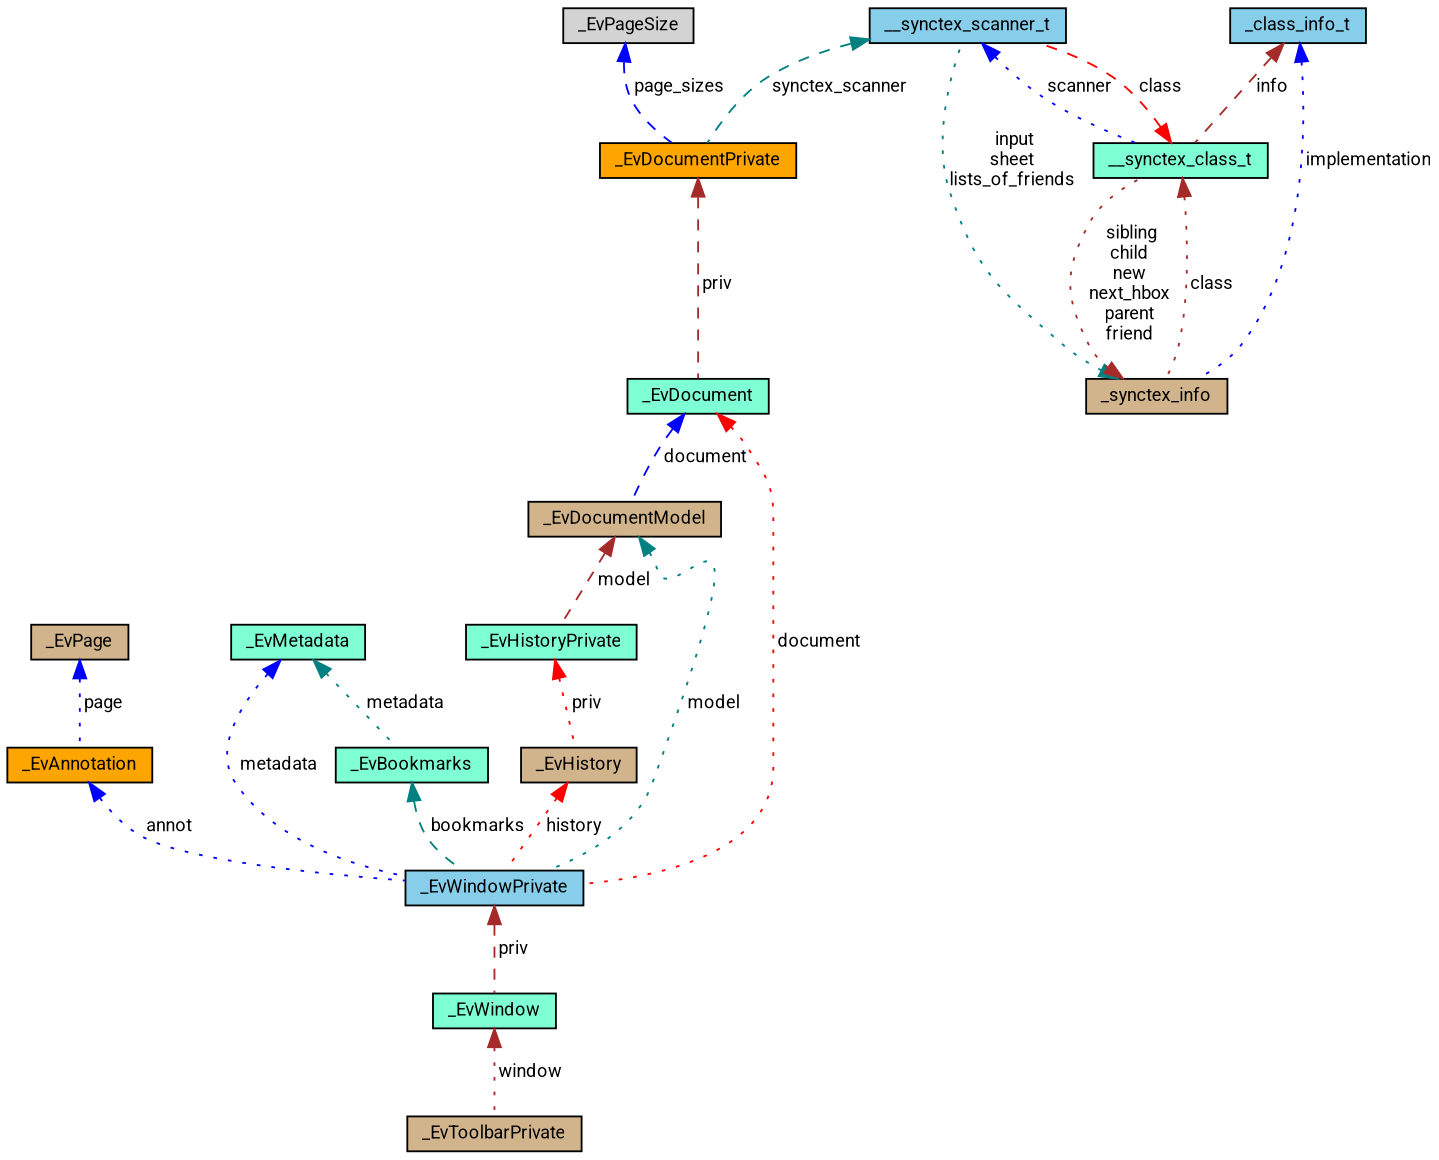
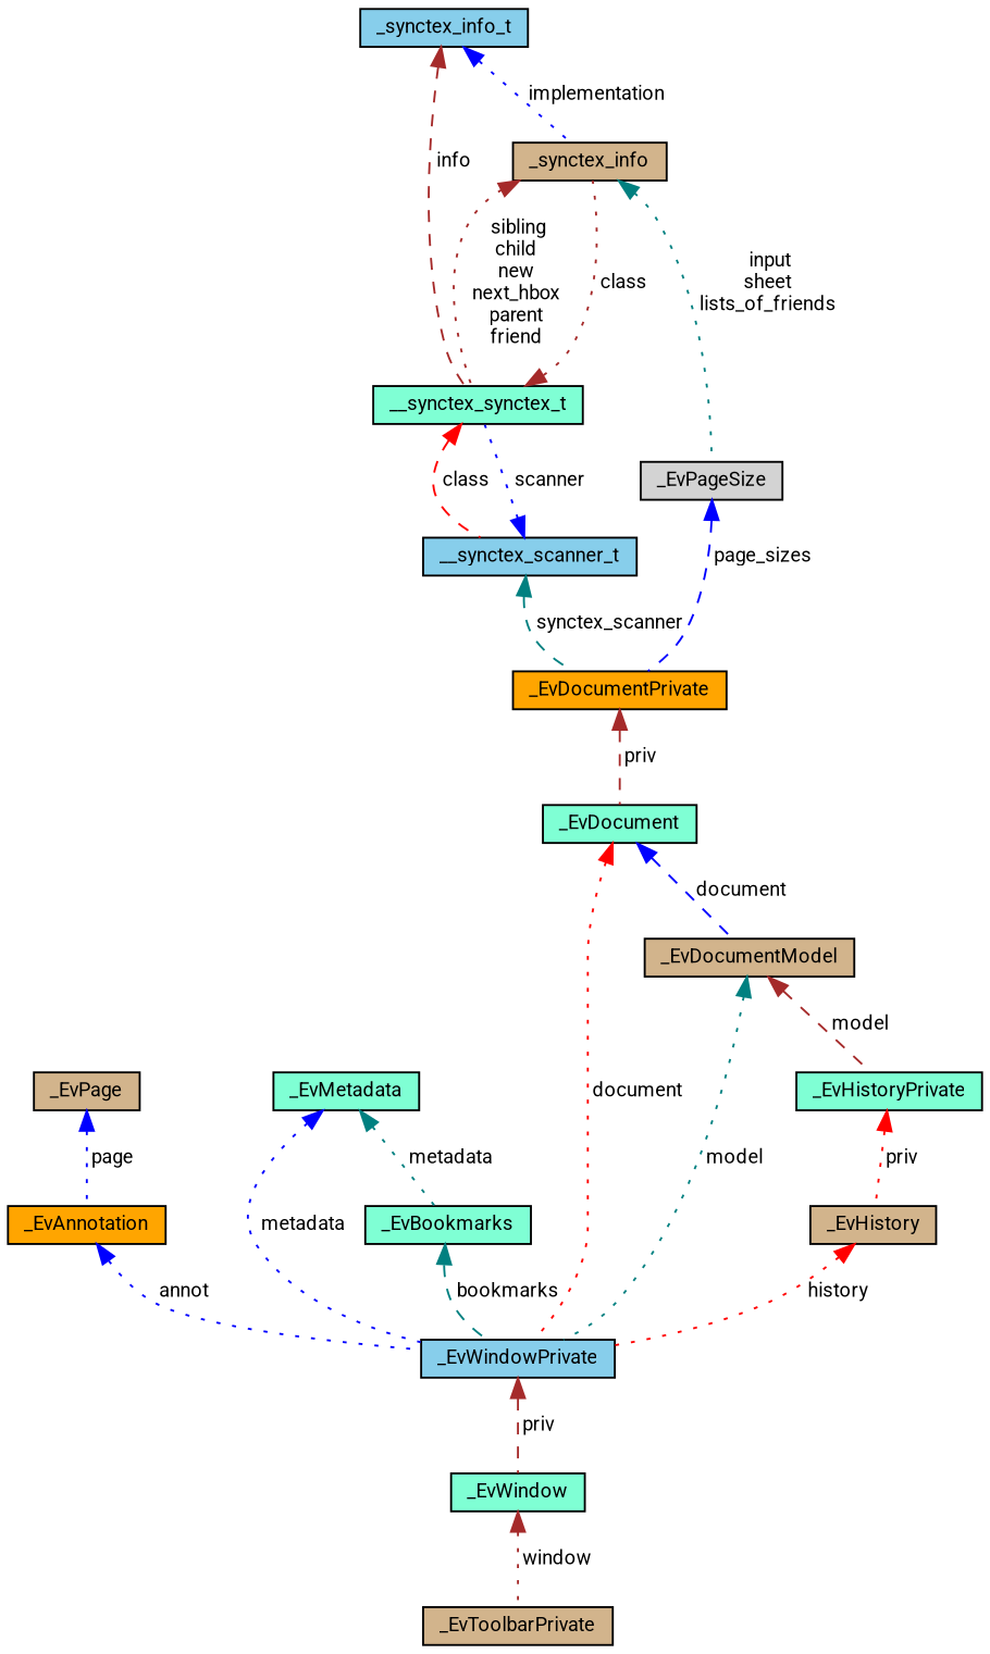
  digraph {
    fontname=Roboto
    node [color=black fillcolor=aquamarine fontname=Roboto fontsize=10 shape=record style=filled]
    edge [color=brown dir=back fontname=Roboto fontsize=10 labelfontname=Helvetica labelfontsize=10 style=dotted]
    n1 [fillcolor=tan fontcolor=black height=0.2 label=_EvToolbarPrivate width=0.4]
    n2 [height=0.2 label=_EvWindow width=0.4]
    n3 [fillcolor=skyblue height=0.2 label=_EvWindowPrivate width=0.4]
    n4 [fillcolor=orange height=0.2 label=_EvAnnotation width=0.4]
    n5 [fillcolor=tan height=0.2 label=_EvPage width=0.4]
    n6 [height=0.2 label=_EvMetadata width=0.4]
    n7 [height=0.2 label=_EvBookmarks width=0.4]
    n8 [fillcolor=tan height=0.2 label=_EvDocumentModel width=0.4]
    n9 [height=0.2 label=_EvHistoryPrivate width=0.4]
    n10 [fillcolor=tan height=0.2 label=_EvHistory width=0.4]
    n11 [height=0.2 label=_EvDocument width=0.4]
    n12 [fillcolor=orange height=0.2 label=_EvDocumentPrivate width=0.4]
    n13 [fillcolor=lightgrey height=0.2 label=_EvPageSize width=0.4]
    n14 [fillcolor=skyblue height=0.2 label=__synctex_scanner_t width=0.4]
-   n15 [height=0.2 label=__synctex_class_t width=0.4]
+   n15 [height=0.2 label=__synctex_synctex_t width=0.4]
    n16 [fillcolor=tan height=0.2 label=_synctex_info width=0.4]
-   n17 [fillcolor=skyblue height=0.2 label=_class_info_t width=0.4]
+   n17 [fillcolor=skyblue height=0.2 label=_synctex_info_t width=0.4]
    n2 -> n1 [label=" window"]
    n3 -> n2 [label=" priv" style=dashed]
    n4 -> n3 [color=blue label=" annot"]
    n5 -> n4 [color=blue label=" page"]
    n6 -> n3 [color=blue label=" metadata"]
    n6 -> n7 [color=teal label=" metadata"]
    n7 -> n3 [color=teal label=" bookmarks" style=dashed]
    n8 -> n3 [color=teal label=" model"]
    n8 -> n9 [label=" model" style=dashed]
    n9 -> n10 [color=red label=" priv"]
    n10 -> n3 [color=red label=" history"]
    n11 -> n3 [color=red label=" document"]
    n11 -> n8 [color=blue label=" document" style=dashed]
    n12 -> n11 [label=" priv" style=dashed]
    n13 -> n12 [color=blue label=" page_sizes" style=dashed]
    n14 -> n12 [color=teal label=" synctex_scanner" style=dashed]
    n14 -> n15 [color=blue label=" scanner"]
    n15 -> n14 [color=red label=" class" style=dashed]
    n15 -> n16 [label=" class"]
-   n16 -> n14 [color=teal label=" input\nsheet\nlists_of_friends"]
+   n16 -> n13 [color=teal label=" input\nsheet\nlists_of_friends"]
    n16 -> n15 [label=" sibling\nchild\nnew\nnext_hbox\nparent\nfriend"]
    n17 -> n15 [label=" info" style=dashed]
    n17 -> n16 [color=blue label=" implementation"]
  }
